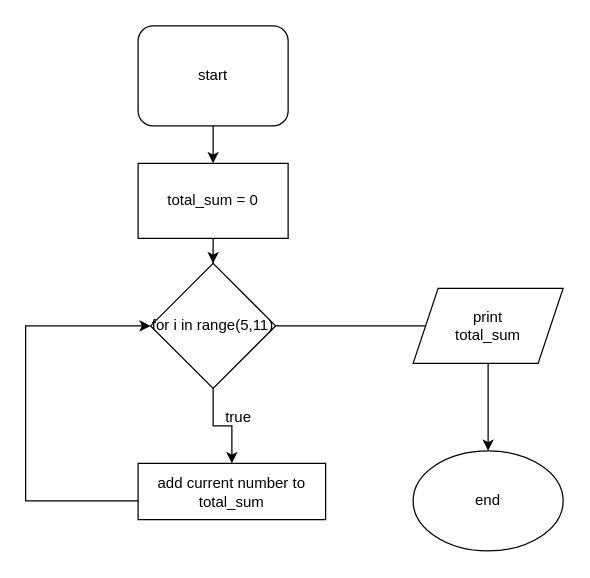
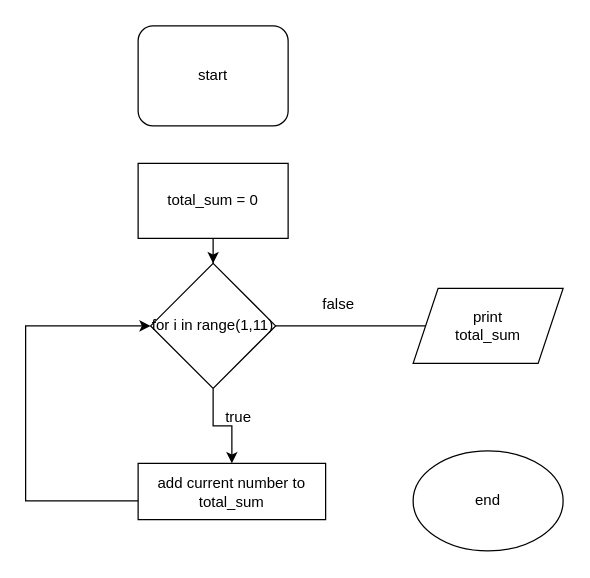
  <mxCell id="0" />
  <mxCell id="1" parent="0" />
- <mxCell id="2" style="edgeStyle=orthogonalEdgeStyle;rounded=0;orthogonalLoop=1;jettySize=auto;html=1;exitX=0.5;exitY=1;exitDx=0;exitDy=0;" edge="1" parent="1" source="3" target="10"><mxGeometry relative="1" as="geometry" /></mxCell>
  <mxCell id="3" value="start" style="whiteSpace=wrap;html=1;rounded=1;" vertex="1" parent="1"><mxGeometry x="110" y="20" width="120" height="80" as="geometry" /></mxCell>
  <mxCell id="4" value="end" style="ellipse;whiteSpace=wrap;html=1;" vertex="1" parent="1"><mxGeometry x="330" y="360" width="120" height="80" as="geometry" /></mxCell>
- <mxCell id="5" style="edgeStyle=orthogonalEdgeStyle;rounded=0;orthogonalLoop=1;jettySize=auto;html=1;exitX=0.5;exitY=1;exitDx=0;exitDy=0;" edge="1" parent="1" source="6" target="4"><mxGeometry relative="1" as="geometry" /></mxCell>
  <mxCell id="6" value="print&lt;div&gt;total_sum&lt;/div&gt;" style="shape=parallelogram;perimeter=parallelogramPerimeter;whiteSpace=wrap;html=1;fixedSize=1;" vertex="1" parent="1"><mxGeometry x="330" y="230" width="120" height="60" as="geometry" /></mxCell>
  <mxCell id="7" style="edgeStyle=orthogonalEdgeStyle;rounded=0;orthogonalLoop=1;jettySize=auto;html=1;entryX=0;entryY=0.5;entryDx=0;entryDy=0;" edge="1" parent="1" source="8" target="13"><mxGeometry relative="1" as="geometry"><Array as="points"><mxPoint x="20" y="400" /><mxPoint x="20" y="260" /></Array></mxGeometry></mxCell>
  <mxCell id="8" value="add current number to total_sum" style="rounded=0;whiteSpace=wrap;html=1;" vertex="1" parent="1"><mxGeometry x="110" y="370" width="150" height="45" as="geometry" /></mxCell>
  <mxCell id="9" style="edgeStyle=orthogonalEdgeStyle;rounded=0;orthogonalLoop=1;jettySize=auto;html=1;exitX=0.5;exitY=1;exitDx=0;exitDy=0;" edge="1" parent="1" source="10" target="13"><mxGeometry relative="1" as="geometry" /></mxCell>
  <mxCell id="10" value="total_sum = 0" style="rounded=0;whiteSpace=wrap;html=1;" vertex="1" parent="1"><mxGeometry x="110" y="130" width="120" height="60" as="geometry" /></mxCell>
  <mxCell id="11" style="edgeStyle=orthogonalEdgeStyle;rounded=0;orthogonalLoop=1;jettySize=auto;html=1;exitX=0.5;exitY=1;exitDx=0;exitDy=0;entryX=0.5;entryY=0;entryDx=0;entryDy=0;" edge="1" parent="1" source="13" target="8"><mxGeometry relative="1" as="geometry" /></mxCell>
  <mxCell id="12" style="edgeStyle=orthogonalEdgeStyle;rounded=0;orthogonalLoop=1;jettySize=auto;html=1;exitX=1;exitY=0.5;exitDx=0;exitDy=0;entryX=0;entryY=0.5;entryDx=0;entryDy=0;endArrow=none;" edge="1" parent="1" source="13" target="6"><mxGeometry relative="1" as="geometry" /></mxCell>
- <mxCell id="13" value="for i in range(5,11)" style="rhombus;whiteSpace=wrap;html=1;" vertex="1" parent="1"><mxGeometry x="120" y="210" width="100" height="100" as="geometry" /></mxCell>
+ <mxCell id="13" value="for i in range(1,11)" style="rhombus;whiteSpace=wrap;html=1;" vertex="1" parent="1"><mxGeometry x="120" y="210" width="100" height="100" as="geometry" /></mxCell>
  <mxCell id="14" value="true" style="text;html=1;align=center;verticalAlign=middle;resizable=0;points=[];autosize=1;strokeColor=none;fillColor=none;" vertex="1" parent="1"><mxGeometry x="170" y="318" width="40" height="30" as="geometry" /></mxCell>
+ <mxCell id="15" value="false" style="text;html=1;align=center;verticalAlign=middle;resizable=0;points=[];autosize=1;strokeColor=none;fillColor=none;" vertex="1" parent="1"><mxGeometry x="245" y="228" width="50" height="30" as="geometry" /></mxCell>
